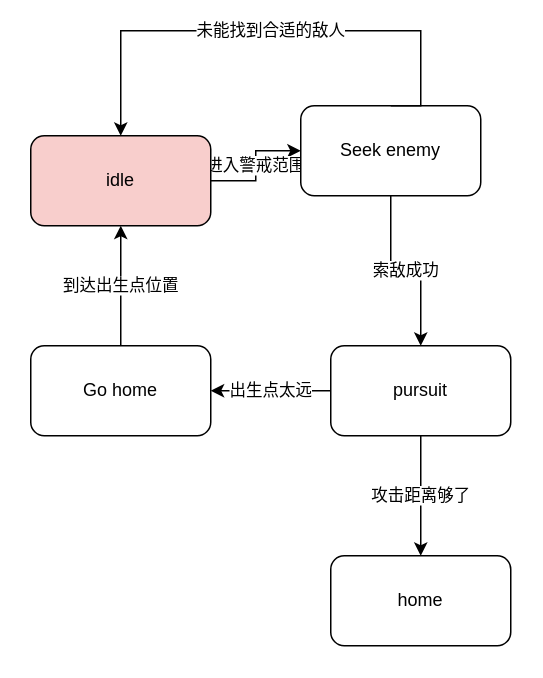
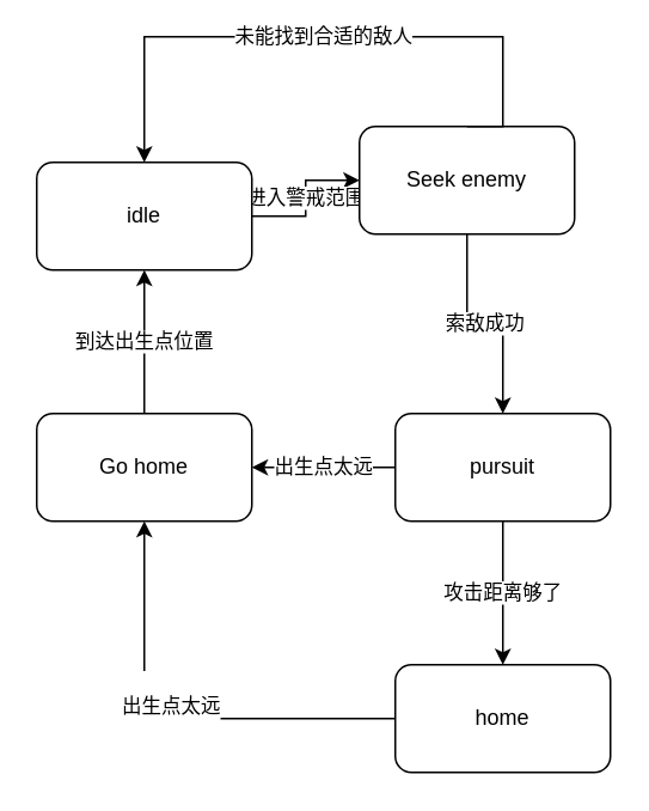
  <mxCell id="0" />
  <mxCell id="1" parent="0" />
  <mxCell id="2" value="进入警戒范围" style="edgeStyle=orthogonalEdgeStyle;rounded=0;orthogonalLoop=1;jettySize=auto;html=1;" parent="1" source="3" target="5" edge="1"><mxGeometry relative="1" as="geometry" /></mxCell>
- <mxCell id="3" value="idle" style="rounded=1;whiteSpace=wrap;html=1;fillColor=#f8cecc;" parent="1" vertex="1"><mxGeometry x="20" y="90" width="120" height="60" as="geometry" /></mxCell>
+ <mxCell id="3" value="idle" style="rounded=1;whiteSpace=wrap;html=1;" parent="1" vertex="1"><mxGeometry x="20" y="90" width="120" height="60" as="geometry" /></mxCell>
  <mxCell id="4" value="索敌成功" style="edgeStyle=orthogonalEdgeStyle;rounded=0;orthogonalLoop=1;jettySize=auto;html=1;" parent="1" source="5" target="8" edge="1"><mxGeometry relative="1" as="geometry" /></mxCell>
  <mxCell id="5" value="Seek enemy" style="whiteSpace=wrap;html=1;rounded=1;" parent="1" vertex="1"><mxGeometry x="200" y="70" width="120" height="60" as="geometry" /></mxCell>
  <mxCell id="6" value="攻击距离够了" style="edgeStyle=orthogonalEdgeStyle;rounded=0;orthogonalLoop=1;jettySize=auto;html=1;" parent="1" source="8" target="9" edge="1"><mxGeometry relative="1" as="geometry" /></mxCell>
  <mxCell id="7" value="出生点太远" style="edgeStyle=orthogonalEdgeStyle;rounded=0;orthogonalLoop=1;jettySize=auto;html=1;" parent="1" source="8" target="11" edge="1"><mxGeometry relative="1" as="geometry" /></mxCell>
  <mxCell id="8" value="pursuit" style="whiteSpace=wrap;html=1;rounded=1;" parent="1" vertex="1"><mxGeometry x="220" y="230" width="120" height="60" as="geometry" /></mxCell>
  <mxCell id="9" value="home" style="whiteSpace=wrap;html=1;rounded=1;" parent="1" vertex="1"><mxGeometry x="220" y="370" width="120" height="60" as="geometry" /></mxCell>
  <mxCell id="10" value="到达出生点位置" style="edgeStyle=orthogonalEdgeStyle;rounded=0;orthogonalLoop=1;jettySize=auto;html=1;" parent="1" source="11" target="3" edge="1"><mxGeometry relative="1" as="geometry" /></mxCell>
  <mxCell id="11" value="Go home" style="whiteSpace=wrap;html=1;rounded=1;" parent="1" vertex="1"><mxGeometry x="20" y="230" width="120" height="60" as="geometry" /></mxCell>
+ <mxCell id="12" value="&#10;&lt;span style=&quot;color: rgb(0, 0, 0); font-family: Helvetica; font-size: 11px; font-style: normal; font-variant-ligatures: normal; font-variant-caps: normal; font-weight: 400; letter-spacing: normal; orphans: 2; text-align: center; text-indent: 0px; text-transform: none; widows: 2; word-spacing: 0px; -webkit-text-stroke-width: 0px; background-color: rgb(255, 255, 255); text-decoration-thickness: initial; text-decoration-style: initial; text-decoration-color: initial; float: none; display: inline !important;&quot;&gt;出生点太远&lt;/span&gt;&#10;&#10;" style="edgeStyle=segmentEdgeStyle;endArrow=classic;html=1;rounded=0;entryX=0.5;entryY=1;entryDx=0;entryDy=0;" parent="1" source="9" target="11" edge="1"><mxGeometry width="50" height="50" relative="1" as="geometry"><mxPoint x="70" y="410" as="sourcePoint" /><mxPoint x="120" y="360" as="targetPoint" /></mxGeometry></mxCell>
  <mxCell id="13" value="未能找到合适的敌人" style="edgeStyle=segmentEdgeStyle;endArrow=classic;html=1;rounded=0;exitX=0.5;exitY=0;exitDx=0;exitDy=0;entryX=0.5;entryY=0;entryDx=0;entryDy=0;" parent="1" source="5" target="3" edge="1"><mxGeometry width="50" height="50" relative="1" as="geometry"><mxPoint x="440" y="180" as="sourcePoint" /><mxPoint x="490" y="130" as="targetPoint" /><Array as="points"><mxPoint x="280" y="20" /><mxPoint x="80" y="20" /></Array></mxGeometry></mxCell>
